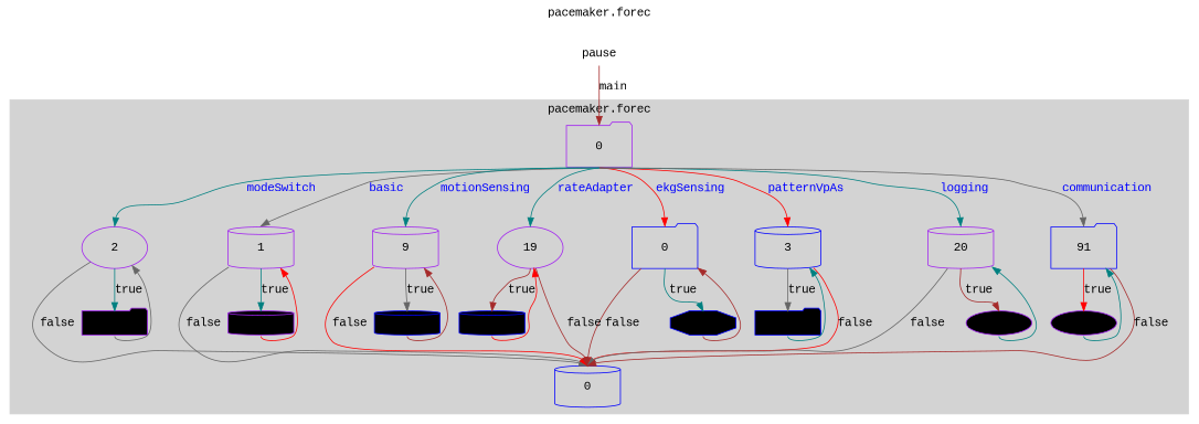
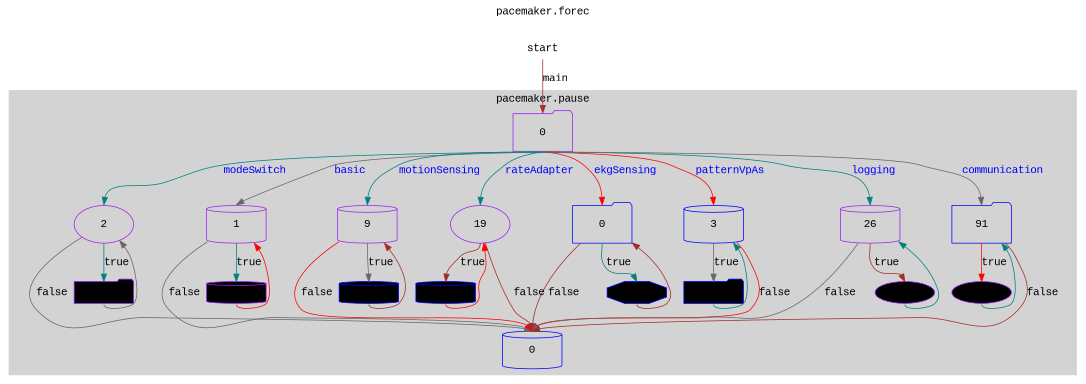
  digraph {
    fontname="Liberation Mono"
    label="pacemaker.forec"
    labeljust=c
    labelloc=t
    ordering=out
    node [color=purple fixedsize=true fontname="Liberation Mono" shape=cylinder]
    edge [fontname="Liberation Mono"]
    n1 [height=0.7 label=0 shape=folder width=1.1]
    n2 [color=blue height=0.7 label=0 shape=folder width=1.1]
    n3 [height=0.7 label=1 width=1.1]
    n4 [height=0.7 label=2 shape=ellipse width=1.1]
    n5 [color=blue height=0.7 label=3 width=1.1]
    n6 [height=0.7 label=9 width=1.1]
    n7 [height=0.7 label=19 shape=ellipse width=1.1]
-   n8 [height=0.7 label=20 width=1.1]
+   n8 [height=0.7 label=26 width=1.1]
    n9 [color=blue height=0.7 label=91 shape=folder width=1.1]
    n10 [color=blue height=0.7 label=0 width=1.1]
    pause0_0 [color=blue fillcolor=black height=0.4 shape=octagon style=filled width=1.1]
    pause1_3 [fillcolor=black height=0.4 style=filled width=1.1]
    pause2_6 [fillcolor=black height=0.4 shape=folder style=filled width=1.1]
    pause3_9 [color=blue fillcolor=black height=0.4 shape=folder style=filled width=1.1]
    pause4_12 [color=blue fillcolor=black height=0.4 style=filled width=1.1]
    pause5_15 [color=blue fillcolor=black height=0.4 style=filled width=1.1]
    pause6_18 [fillcolor=black height=0.4 shape=ellipse style=filled width=1.1]
    pause7_21 [fillcolor=black height=0.4 shape=ellipse style=filled width=1.1]
-   start [height=0.4 shape=plaintext width=1.1 label=pause]
+   start [height=0.4 shape=plaintext width=1.1]
    subgraph sub_1 {
      n1
      n2
      n3
      n4
      n5
      n6
      n7
      n8
      n9
      n10
      pause0_0
      pause1_3
      pause2_6
      pause3_9
      pause4_12
      pause5_15
      pause6_18
      pause7_21
    }
    subgraph cluster_2 {
      color=lightgrey
+     label="pacemaker.pause"
      style=filled
      n1
      n10
      subgraph cluster_3 {
        color=lightgrey
        style=invis
        n2
        pause0_0
      }
      subgraph cluster_4 {
        color=lightgrey
        style=invis
        n3
        pause1_3
      }
      subgraph cluster_5 {
        color=lightgrey
        style=invis
        n4
        pause2_6
      }
      subgraph cluster_6 {
        color=lightgrey
        style=invis
        n5
        pause3_9
      }
      subgraph cluster_7 {
        color=lightgrey
        style=invis
        n6
        pause4_12
      }
      subgraph cluster_8 {
        color=lightgrey
        style=invis
        n7
        pause5_15
      }
      subgraph cluster_9 {
        color=lightgrey
        style=invis
        n8
        pause6_18
      }
      subgraph cluster_10 {
        color=lightgrey
        style=invis
        n9
        pause7_21
      }
    }
    subgraph sub_11 {
      n1
      n10
      start
    }
    n1 -> n2 [style=invis]
    n1 -> n2 [color=red fontcolor=blue headport=n label=ekgSensing sametail=0 tailport=s]
    n1 -> n3 [style=invis]
    n1 -> n3 [color=gray40 fontcolor=blue headport=n label=basic sametail=0 tailport=s]
    n1 -> n4 [style=invis]
    n1 -> n4 [color=teal fontcolor=blue headport=n label=modeSwitch sametail=0 tailport=s]
    n1 -> n5 [style=invis]
    n1 -> n5 [color=red fontcolor=blue headport=n label=patternVpAs sametail=0 tailport=s]
    n1 -> n6 [style=invis]
    n1 -> n6 [color=teal fontcolor=blue headport=n label=motionSensing sametail=0 tailport=s]
    n1 -> n7 [style=invis]
    n1 -> n7 [color=teal fontcolor=blue headport=n label=rateAdapter sametail=0 tailport=s]
    n1 -> n8 [style=invis]
    n1 -> n8 [color=teal fontcolor=blue headport=n label=logging sametail=0 tailport=s]
    n1 -> n9 [style=invis]
    n1 -> n9 [color=gray40 fontcolor=blue headport=n label=communication sametail=0 tailport=s]
    n2 -> n10 [color=brown headport=n label=false]
    n2 -> pause0_0 [color=teal headport=n label=true tailport=s weight=2]
    n3 -> n10 [color=gray40 headport=n label=false]
    n3 -> pause1_3 [color=teal headport=n label=true tailport=s weight=2]
    n4 -> n10 [color=gray40 headport=n label=false]
    n4 -> pause2_6 [color=teal headport=n label=true tailport=s weight=2]
    n5 -> n10 [color=red headport=n label=false]
    n5 -> pause3_9 [color=gray40 headport=n label=true tailport=s weight=2]
    n6 -> n10 [color=red headport=n label=false]
    n6 -> pause4_12 [color=gray40 headport=n label=true tailport=s weight=2]
    n7 -> n10 [color=brown headport=n label=false]
    n7 -> pause5_15 [color=brown headport=n label=true tailport=s weight=2]
    n8 -> n10 [color=gray40 headport=n label=false]
    n8 -> pause6_18 [color=brown headport=n label=true tailport=s weight=2]
    n9 -> n10 [color=brown headport=n label=false]
    n9 -> pause7_21 [color=red headport=n label=true tailport=s weight=2]
    pause0_0 -> n2 [color=brown constraint=false tailport=s]
    pause0_0 -> n10 [style=invis]
    pause1_3 -> n3 [color=red constraint=false tailport=s]
    pause1_3 -> n10 [style=invis]
    pause2_6 -> n4 [color=gray40 constraint=false tailport=s]
    pause2_6 -> n10 [style=invis]
    pause3_9 -> n5 [color=teal constraint=false tailport=s]
    pause3_9 -> n10 [style=invis]
    pause4_12 -> n6 [color=brown constraint=false tailport=s]
    pause4_12 -> n10 [style=invis]
    pause5_15 -> n7 [color=red constraint=false tailport=s]
    pause5_15 -> n10 [style=invis]
    pause6_18 -> n8 [color=teal constraint=false tailport=s]
    pause6_18 -> n10 [style=invis]
    pause7_21 -> n9 [color=teal constraint=false tailport=s]
    pause7_21 -> n10 [style=invis]
    start -> n1 [style=invis]
    start -> n1 [color=brown headport=n label=main tailport=s weight=2]
  }
